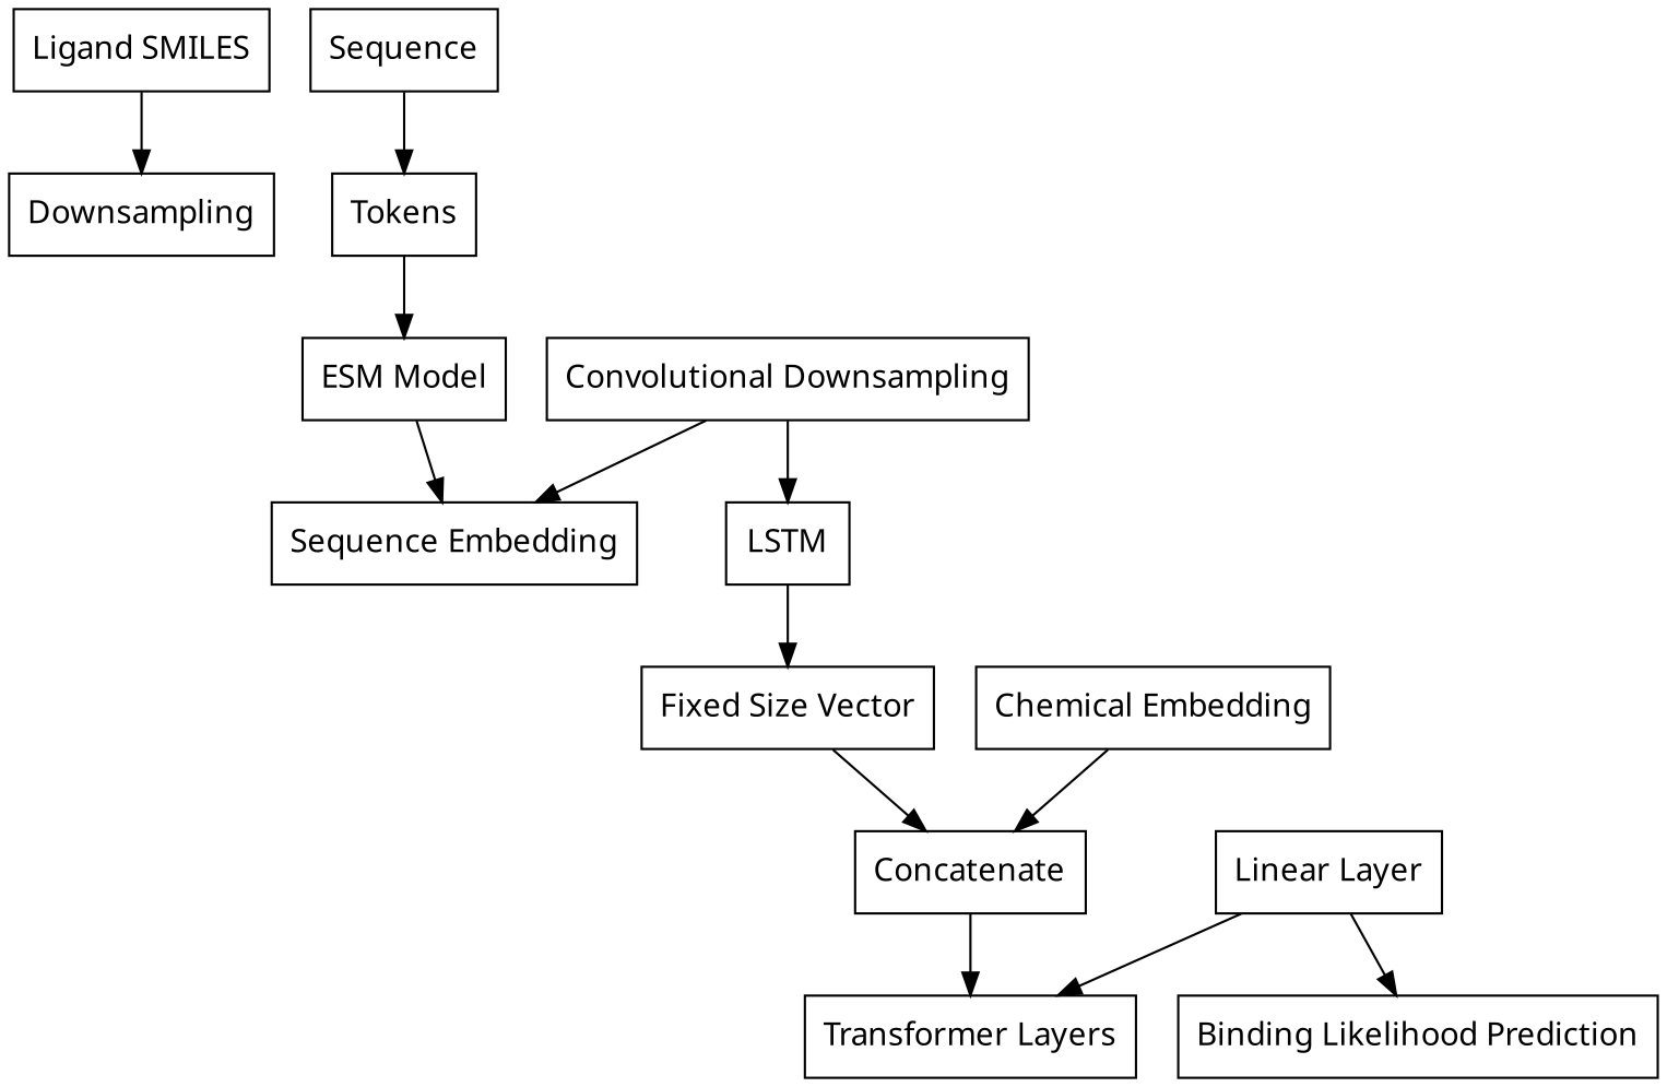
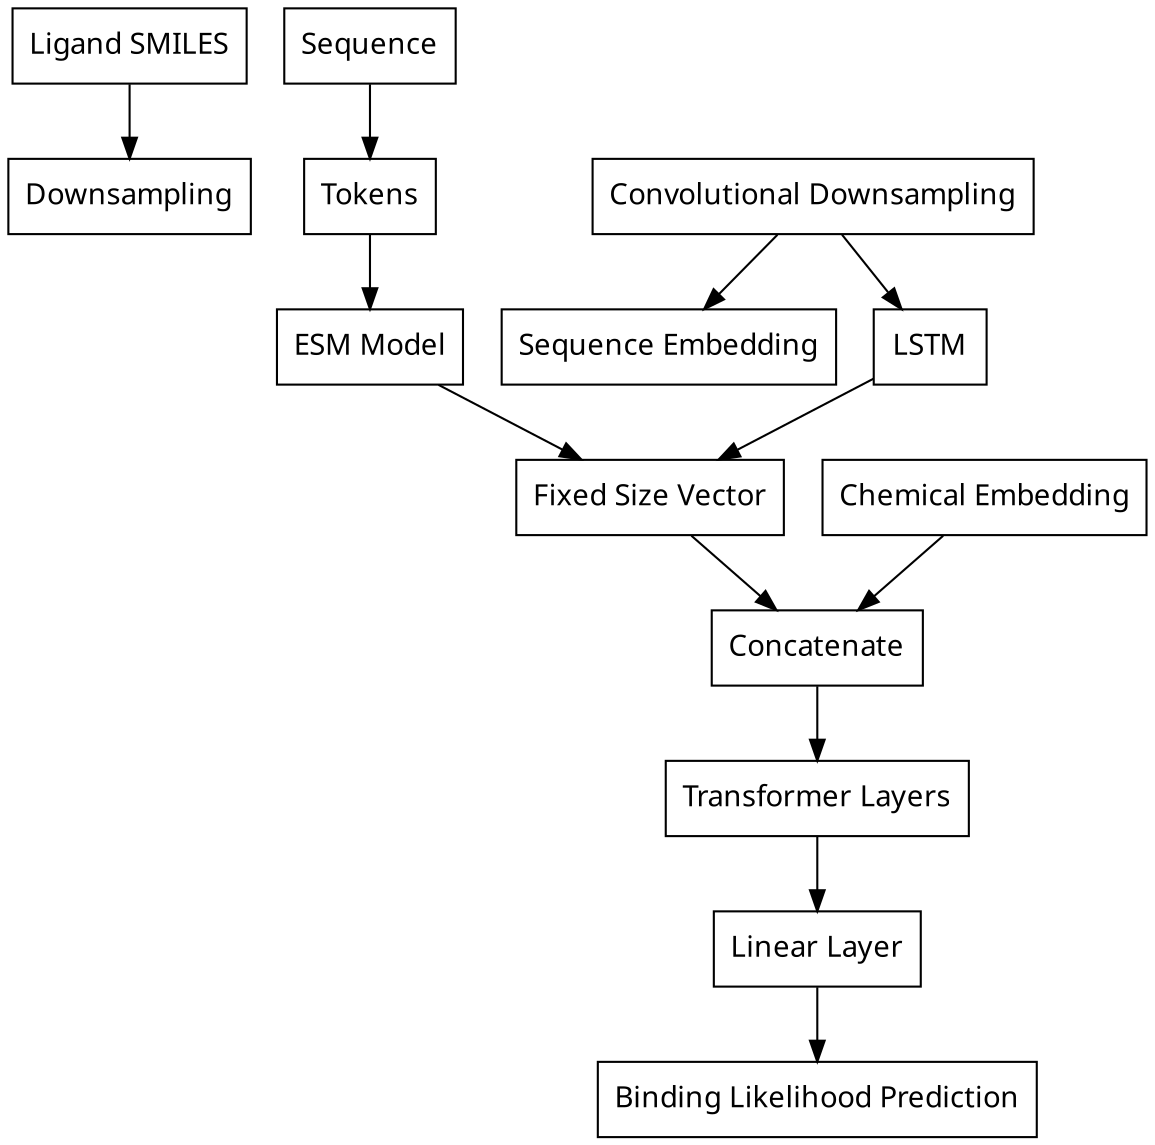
  digraph {
    node [fontname="Noto Sans" shape=box]
    "Ligand SMILES"
    Sequence
    n3 [label=Downsampling]
    Tokens
    "Chemical Embedding"
    "Fixed Size Vector"
    "ESM Model"
    Concatenate
    "Sequence Embedding"
    "Transformer Layers"
    "Linear Layer"
    "Convolutional Downsampling"
    LSTM
    "Binding Likelihood Prediction"
    subgraph sub_1 {
      rank=same
      "Ligand SMILES"
      Sequence
    }
    subgraph sub_2 {
      rank=same
      n3
      Tokens
    }
    subgraph sub_3 {
      rank=same
      "Ligand SMILES"
      Sequence
    }
    subgraph sub_4 {
      rank=same
      "Chemical Embedding"
      "Fixed Size Vector"
    }
    "Ligand SMILES" -> n3
    Sequence -> Tokens
    Tokens -> "ESM Model"
    "Chemical Embedding" -> Concatenate
    "Fixed Size Vector" -> Concatenate
-   "ESM Model" -> "Sequence Embedding"
+   "ESM Model" -> "Fixed Size Vector"
    Concatenate -> "Transformer Layers"
-   "Linear Layer" -> "Transformer Layers"
+   "Transformer Layers" -> "Linear Layer"
    "Linear Layer" -> "Binding Likelihood Prediction"
    "Convolutional Downsampling" -> "Sequence Embedding"
    "Convolutional Downsampling" -> LSTM
    LSTM -> "Fixed Size Vector"
  }
